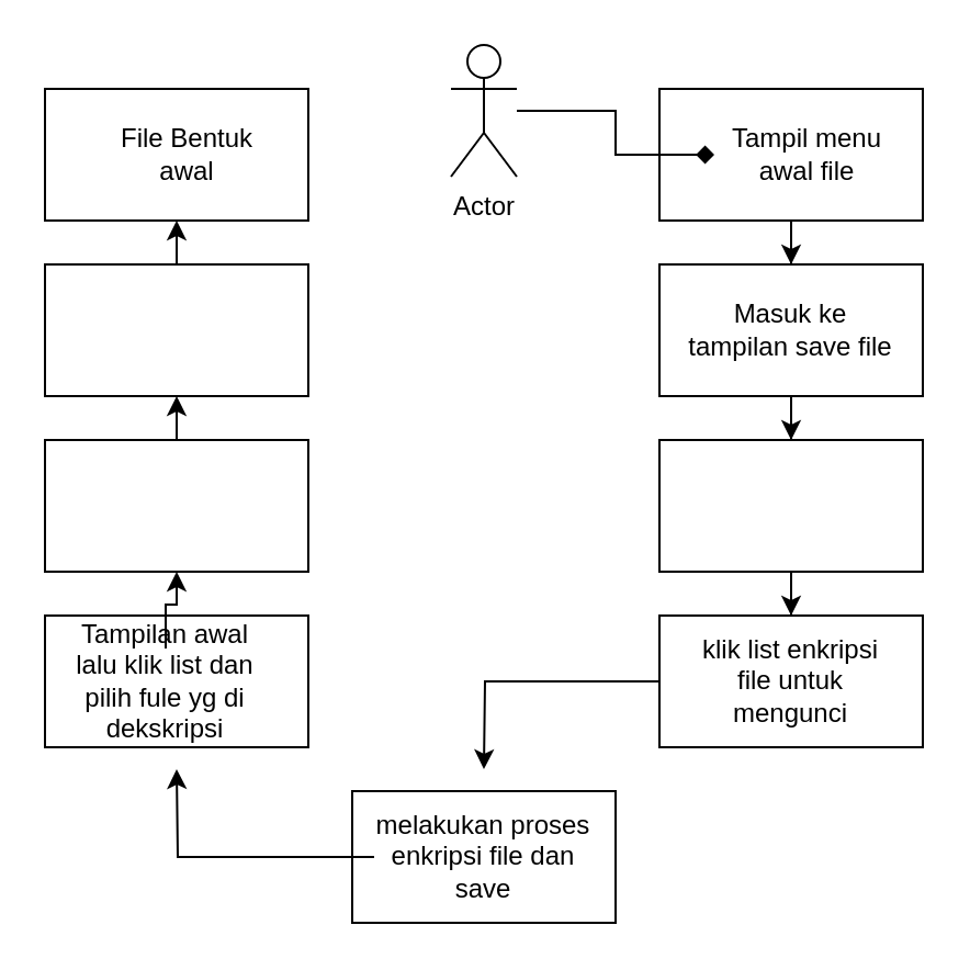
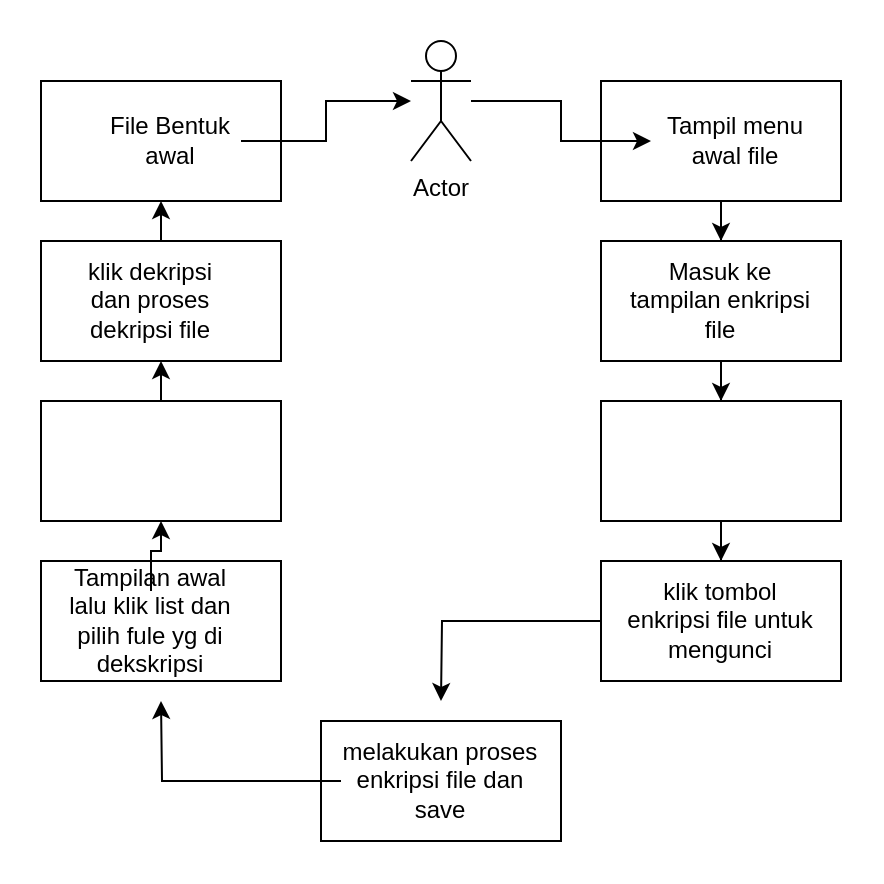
  <mxCell id="0" />
  <mxCell id="1" parent="0" />
  <mxCell id="2" value="" style="rounded=0;whiteSpace=wrap;html=1;" vertex="1" parent="1"><mxGeometry x="20" y="40" width="120" height="60" as="geometry" /></mxCell>
  <mxCell id="3" style="edgeStyle=orthogonalEdgeStyle;rounded=0;orthogonalLoop=1;jettySize=auto;html=1;entryX=0.5;entryY=0;entryDx=0;entryDy=0;" edge="1" parent="1" source="4" target="10"><mxGeometry relative="1" as="geometry" /></mxCell>
  <mxCell id="4" value="" style="rounded=0;whiteSpace=wrap;html=1;" vertex="1" parent="1"><mxGeometry x="300" y="120" width="120" height="60" as="geometry" /></mxCell>
  <mxCell id="5" style="edgeStyle=orthogonalEdgeStyle;rounded=0;orthogonalLoop=1;jettySize=auto;html=1;exitX=0.5;exitY=0;exitDx=0;exitDy=0;entryX=0.5;entryY=1;entryDx=0;entryDy=0;" edge="1" parent="1" source="6" target="2"><mxGeometry relative="1" as="geometry" /></mxCell>
  <mxCell id="6" value="" style="rounded=0;whiteSpace=wrap;html=1;" vertex="1" parent="1"><mxGeometry x="20" y="120" width="120" height="60" as="geometry" /></mxCell>
  <mxCell id="7" style="edgeStyle=orthogonalEdgeStyle;rounded=0;orthogonalLoop=1;jettySize=auto;html=1;entryX=0.5;entryY=0;entryDx=0;entryDy=0;" edge="1" parent="1" source="8" target="4"><mxGeometry relative="1" as="geometry" /></mxCell>
  <mxCell id="8" value="" style="rounded=0;whiteSpace=wrap;html=1;" vertex="1" parent="1"><mxGeometry x="300" y="40" width="120" height="60" as="geometry" /></mxCell>
  <mxCell id="9" style="edgeStyle=orthogonalEdgeStyle;rounded=0;orthogonalLoop=1;jettySize=auto;html=1;entryX=0.5;entryY=0;entryDx=0;entryDy=0;" edge="1" parent="1" source="10" target="15"><mxGeometry relative="1" as="geometry" /></mxCell>
  <mxCell id="10" value="" style="rounded=0;whiteSpace=wrap;html=1;" vertex="1" parent="1"><mxGeometry x="300" y="200" width="120" height="60" as="geometry" /></mxCell>
  <mxCell id="11" style="edgeStyle=orthogonalEdgeStyle;rounded=0;orthogonalLoop=1;jettySize=auto;html=1;exitX=0.5;exitY=0;exitDx=0;exitDy=0;entryX=0.5;entryY=1;entryDx=0;entryDy=0;" edge="1" parent="1" source="12" target="6"><mxGeometry relative="1" as="geometry" /></mxCell>
  <mxCell id="12" value="" style="rounded=0;whiteSpace=wrap;html=1;" vertex="1" parent="1"><mxGeometry x="20" y="200" width="120" height="60" as="geometry" /></mxCell>
  <mxCell id="13" value="" style="rounded=0;whiteSpace=wrap;html=1;" vertex="1" parent="1"><mxGeometry x="20" y="280" width="120" height="60" as="geometry" /></mxCell>
  <mxCell id="14" style="edgeStyle=orthogonalEdgeStyle;rounded=0;orthogonalLoop=1;jettySize=auto;html=1;" edge="1" parent="1" source="15"><mxGeometry relative="1" as="geometry"><mxPoint x="220" y="350" as="targetPoint" /></mxGeometry></mxCell>
  <mxCell id="15" value="" style="rounded=0;whiteSpace=wrap;html=1;" vertex="1" parent="1"><mxGeometry x="300" y="280" width="120" height="60" as="geometry" /></mxCell>
  <mxCell id="16" value="" style="rounded=0;whiteSpace=wrap;html=1;" vertex="1" parent="1"><mxGeometry x="160" y="360" width="120" height="60" as="geometry" /></mxCell>
- <mxCell id="17" value="" style="edgeStyle=orthogonalEdgeStyle;rounded=0;orthogonalLoop=1;jettySize=auto;html=1;endArrow=diamond;" edge="1" parent="1" source="18" target="21"><mxGeometry relative="1" as="geometry" /></mxCell>
+ <mxCell id="17" value="" style="edgeStyle=orthogonalEdgeStyle;rounded=0;orthogonalLoop=1;jettySize=auto;html=1;" edge="1" parent="1" source="18" target="21"><mxGeometry relative="1" as="geometry" /></mxCell>
  <mxCell id="18" value="Actor" style="shape=umlActor;verticalLabelPosition=bottom;verticalAlign=top;html=1;outlineConnect=0;" vertex="1" parent="1"><mxGeometry x="205" y="20" width="30" height="60" as="geometry" /></mxCell>
+ <mxCell id="19" value="" style="edgeStyle=orthogonalEdgeStyle;rounded=0;orthogonalLoop=1;jettySize=auto;html=1;" edge="1" parent="1" source="20" target="18"><mxGeometry relative="1" as="geometry" /></mxCell>
  <mxCell id="20" value="File Bentuk awal" style="text;html=1;strokeColor=none;fillColor=none;align=center;verticalAlign=middle;whiteSpace=wrap;rounded=0;" vertex="1" parent="1"><mxGeometry x="50" y="55" width="70" height="30" as="geometry" /></mxCell>
  <mxCell id="21" value="Tampil menu awal file" style="text;html=1;strokeColor=none;fillColor=none;align=center;verticalAlign=middle;whiteSpace=wrap;rounded=0;" vertex="1" parent="1"><mxGeometry x="325" y="55" width="85" height="30" as="geometry" /></mxCell>
+ <mxCell id="22" value="klik dekripsi dan proses dekripsi file" style="text;html=1;strokeColor=none;fillColor=none;align=center;verticalAlign=middle;whiteSpace=wrap;rounded=0;" vertex="1" parent="1"><mxGeometry x="40" y="135" width="70" height="30" as="geometry" /></mxCell>
  <mxCell id="23" style="edgeStyle=orthogonalEdgeStyle;rounded=0;orthogonalLoop=1;jettySize=auto;html=1;entryX=0.5;entryY=1;entryDx=0;entryDy=0;" edge="1" parent="1" source="24" target="12"><mxGeometry relative="1" as="geometry" /></mxCell>
  <mxCell id="24" value="Tampilan awal lalu klik list dan pilih fule yg di dekskripsi" style="text;html=1;strokeColor=none;fillColor=none;align=center;verticalAlign=middle;whiteSpace=wrap;rounded=0;" vertex="1" parent="1"><mxGeometry x="30" y="295" width="90" height="30" as="geometry" /></mxCell>
- <mxCell id="25" value="Masuk ke tampilan save file" style="text;html=1;strokeColor=none;fillColor=none;align=center;verticalAlign=middle;whiteSpace=wrap;rounded=0;" vertex="1" parent="1"><mxGeometry x="310" y="135" width="100" height="30" as="geometry" /></mxCell>
- <mxCell id="26" value="klik list enkripsi file untuk mengunci" style="text;html=1;strokeColor=none;fillColor=none;align=center;verticalAlign=middle;whiteSpace=wrap;rounded=0;" vertex="1" parent="1"><mxGeometry x="310" y="295" width="100" height="30" as="geometry" /></mxCell>
+ <mxCell id="25" value="Masuk ke tampilan enkripsi file" style="text;html=1;strokeColor=none;fillColor=none;align=center;verticalAlign=middle;whiteSpace=wrap;rounded=0;" vertex="1" parent="1"><mxGeometry x="310" y="135" width="100" height="30" as="geometry" /></mxCell>
+ <mxCell id="26" value="klik tombol enkripsi file untuk mengunci" style="text;html=1;strokeColor=none;fillColor=none;align=center;verticalAlign=middle;whiteSpace=wrap;rounded=0;" vertex="1" parent="1"><mxGeometry x="310" y="295" width="100" height="30" as="geometry" /></mxCell>
  <mxCell id="27" style="edgeStyle=orthogonalEdgeStyle;rounded=0;orthogonalLoop=1;jettySize=auto;html=1;" edge="1" parent="1" source="28"><mxGeometry relative="1" as="geometry"><mxPoint x="80" y="350" as="targetPoint" /></mxGeometry></mxCell>
  <mxCell id="28" value="melakukan proses enkripsi file dan save" style="text;html=1;strokeColor=none;fillColor=none;align=center;verticalAlign=middle;whiteSpace=wrap;rounded=0;" vertex="1" parent="1"><mxGeometry x="170" y="375" width="100" height="30" as="geometry" /></mxCell>
